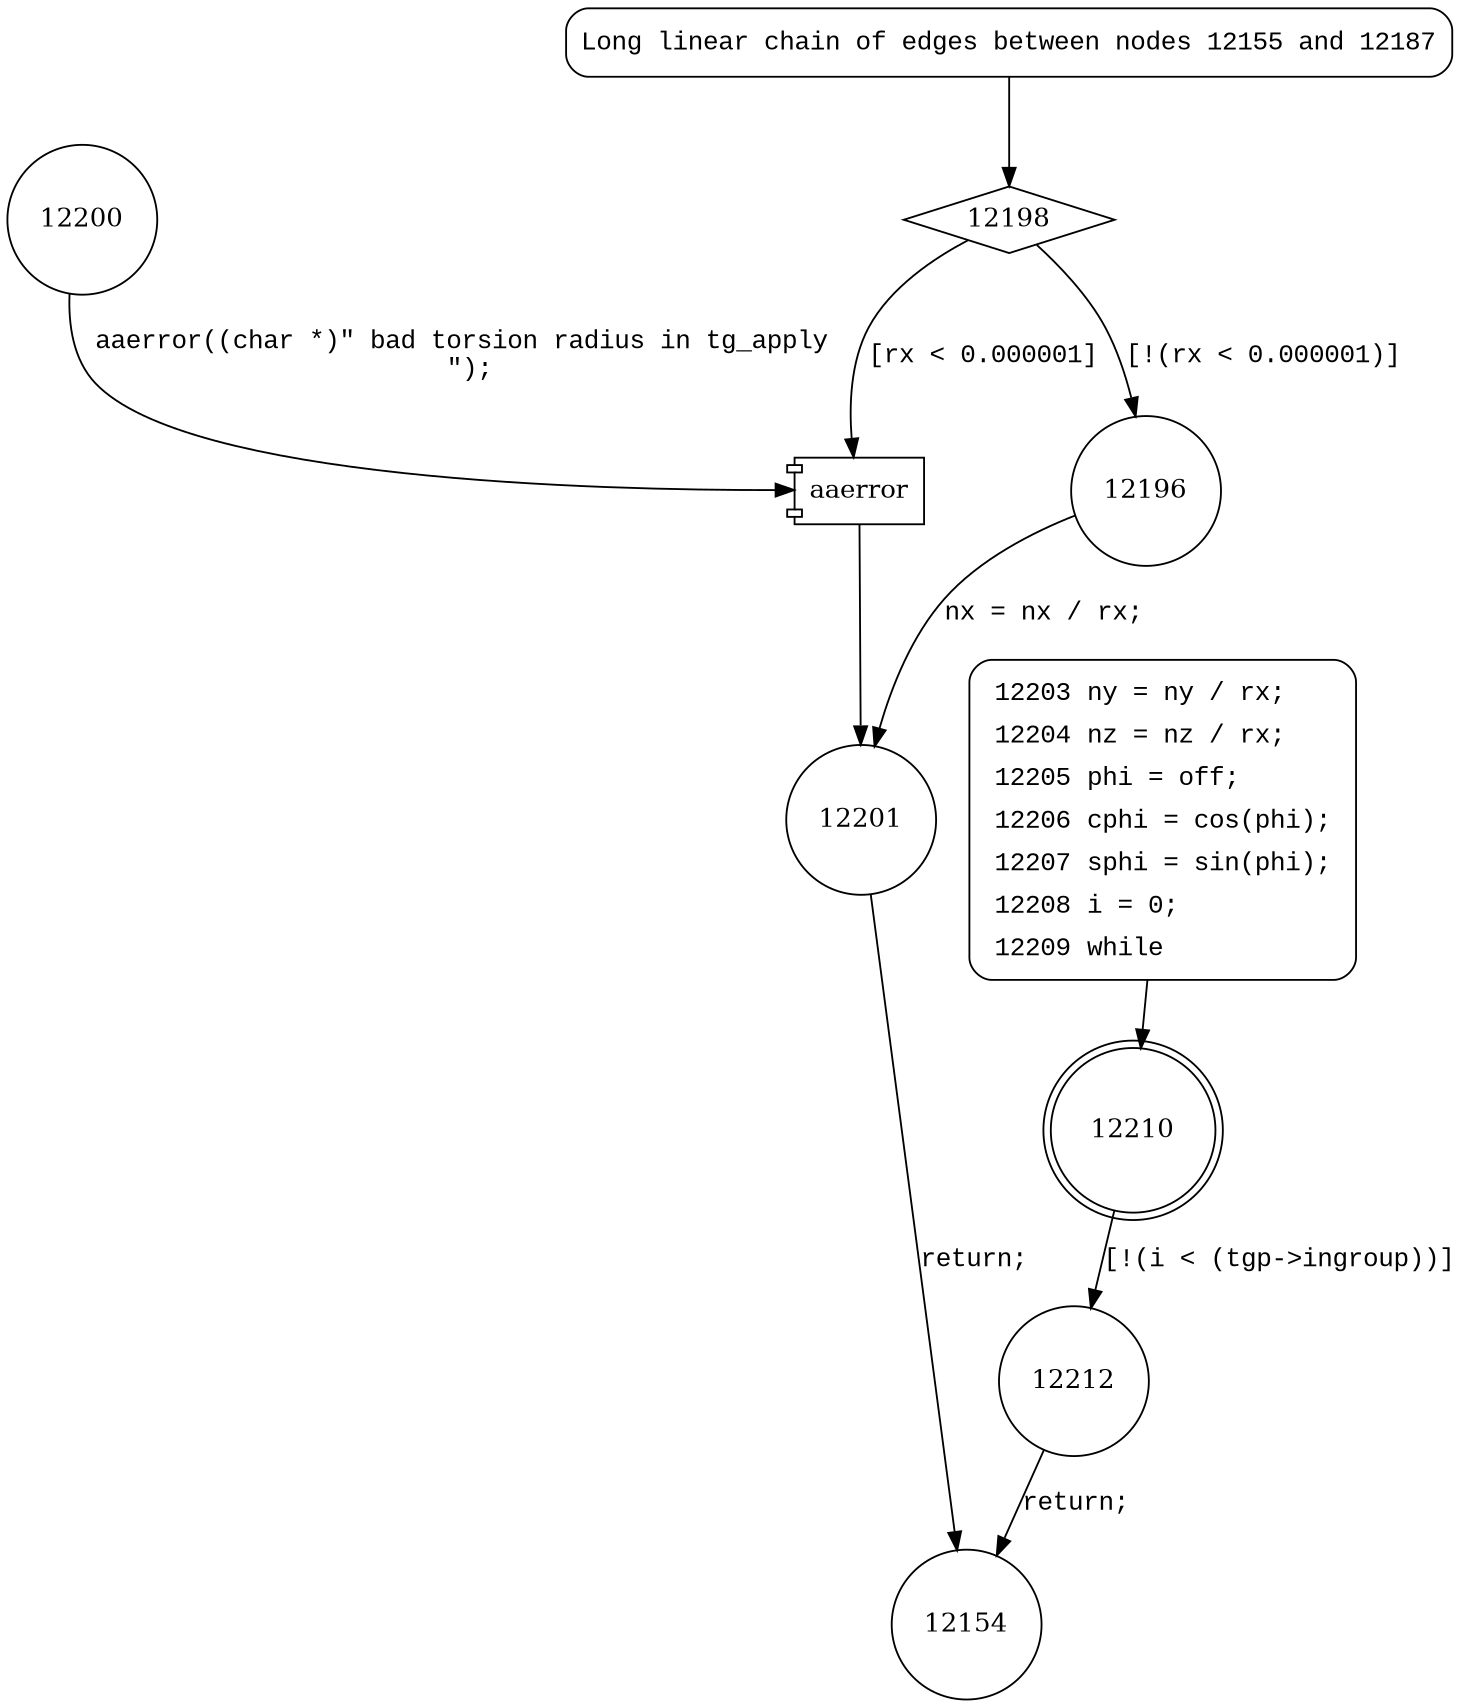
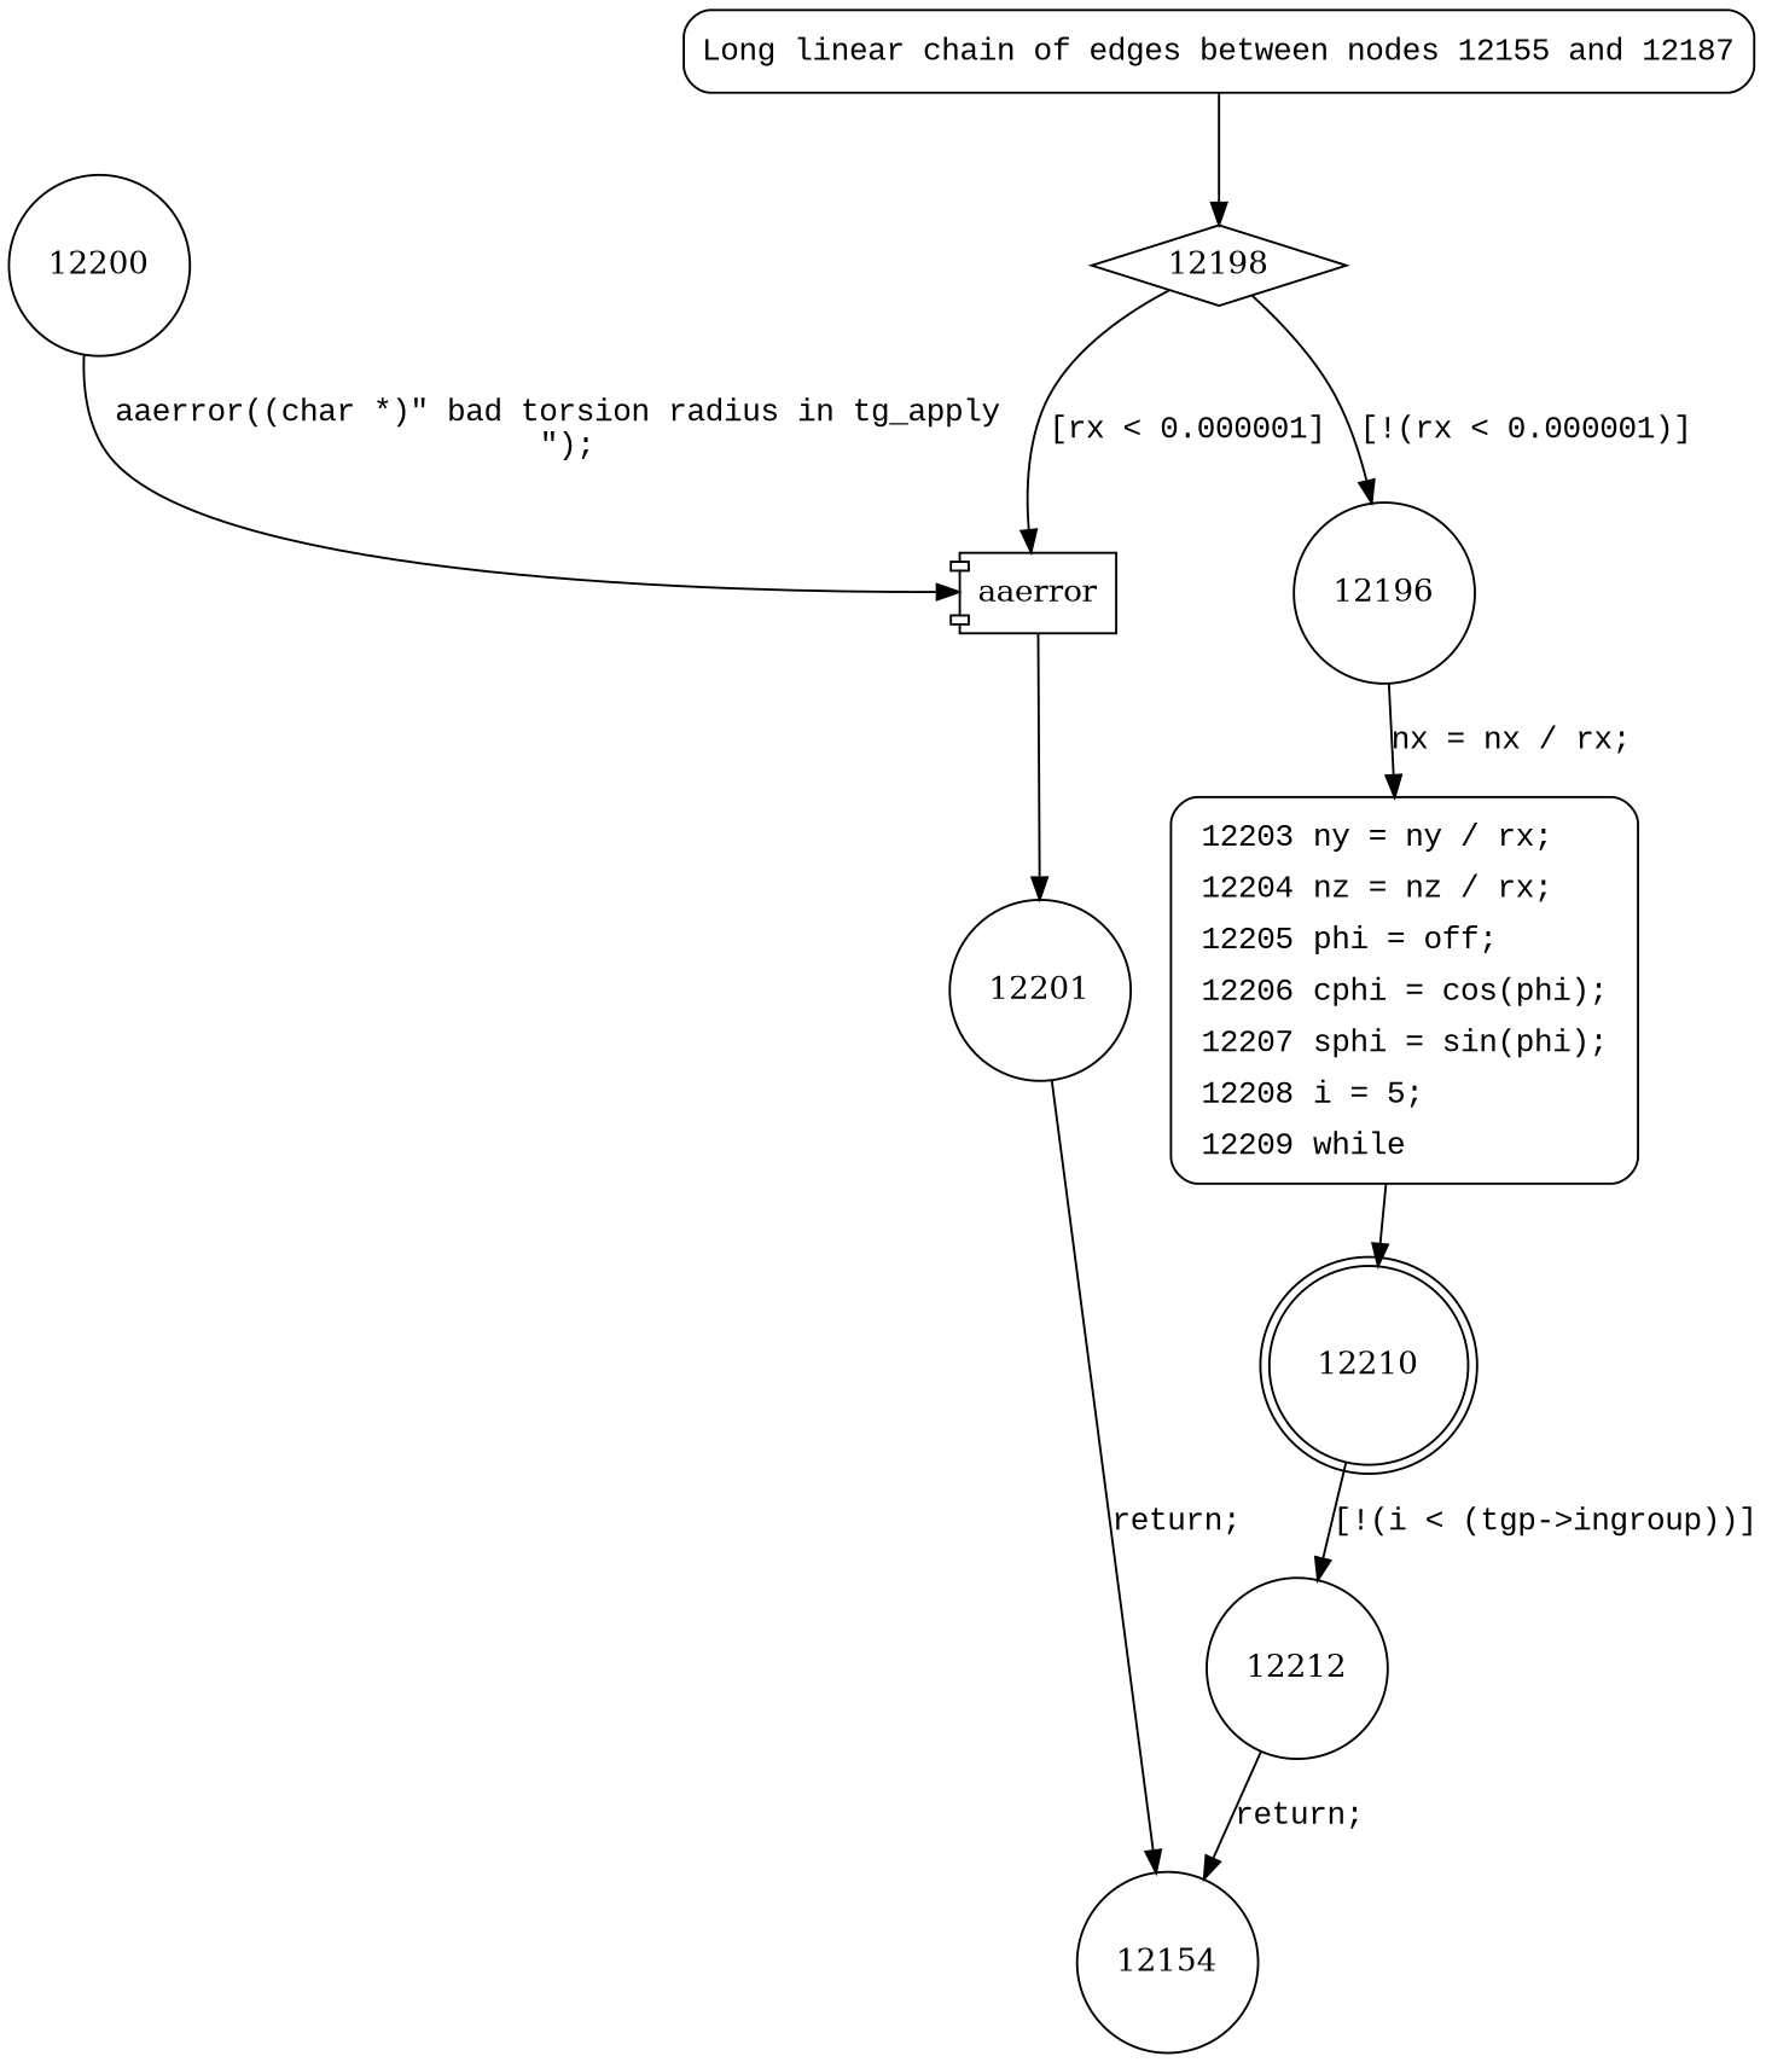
  digraph {
    node [shape=circle]
    edge [fontname="Courier New"]
    12198 [shape=diamond]
    n2 [label=12196]
    n3 [label=aaerror shape=component]
-   n4 [fillcolor=white fontname="Courier New" label=<<table border="0" cellborder="0" cellpadding="3" bgcolor="white"><tr><td align="right">12203</td><td align="left">ny = ny / rx;</td></tr><tr><td align="right">12204</td><td align="left">nz = nz / rx;</td></tr><tr><td align="right">12205</td><td align="left">phi = off;</td></tr><tr><td align="right">12206</td><td align="left">cphi = cos(phi);</td></tr><tr><td align="right">12207</td><td align="left">sphi = sin(phi);</td></tr><tr><td align="right">12208</td><td align="left">i = 0;</td></tr><tr><td align="right">12209</td><td align="left">while</td></tr></table>> penwidth=1 shape=Mrecord style="filled,bold"]
+   n4 [fillcolor=white fontname="Courier New" label=<<table border="0" cellborder="0" cellpadding="3" bgcolor="white"><tr><td align="right">12203</td><td align="left">ny = ny / rx;</td></tr><tr><td align="right">12204</td><td align="left">nz = nz / rx;</td></tr><tr><td align="right">12205</td><td align="left">phi = off;</td></tr><tr><td align="right">12206</td><td align="left">cphi = cos(phi);</td></tr><tr><td align="right">12207</td><td align="left">sphi = sin(phi);</td></tr><tr><td align="right">12208</td><td align="left">i = 5;</td></tr><tr><td align="right">12209</td><td align="left">while</td></tr></table>> penwidth=1 shape=Mrecord style="filled,bold"]
    12200
    12210 [shape=doublecircle]
    12201
    12154
    12212
    n10 [fillcolor=white fontname="Courier New" label="Long linear chain of edges between nodes 12155 and 12187" penwidth=1 shape=Mrecord style="filled,bold"]
    12198 -> n2 [label="[!(rx < 0.000001)]"]
    12198 -> n3 [label="[rx < 0.000001]"]
-   n2 -> 12201 [label="nx = nx / rx;"]
+   n2 -> n4 [label="nx = nx / rx;"]
    n3 -> 12201
    n4 -> 12210 [fontname=""]
    12200 -> n3 [label="aaerror((char *)\" bad torsion radius in tg_apply \n\");"]
    12210 -> 12212 [label="[!(i < (tgp->ingroup))]"]
    12201 -> 12154 [label="return;"]
    12212 -> 12154 [label="return;"]
    n10 -> 12198 [fontname=""]
  }
